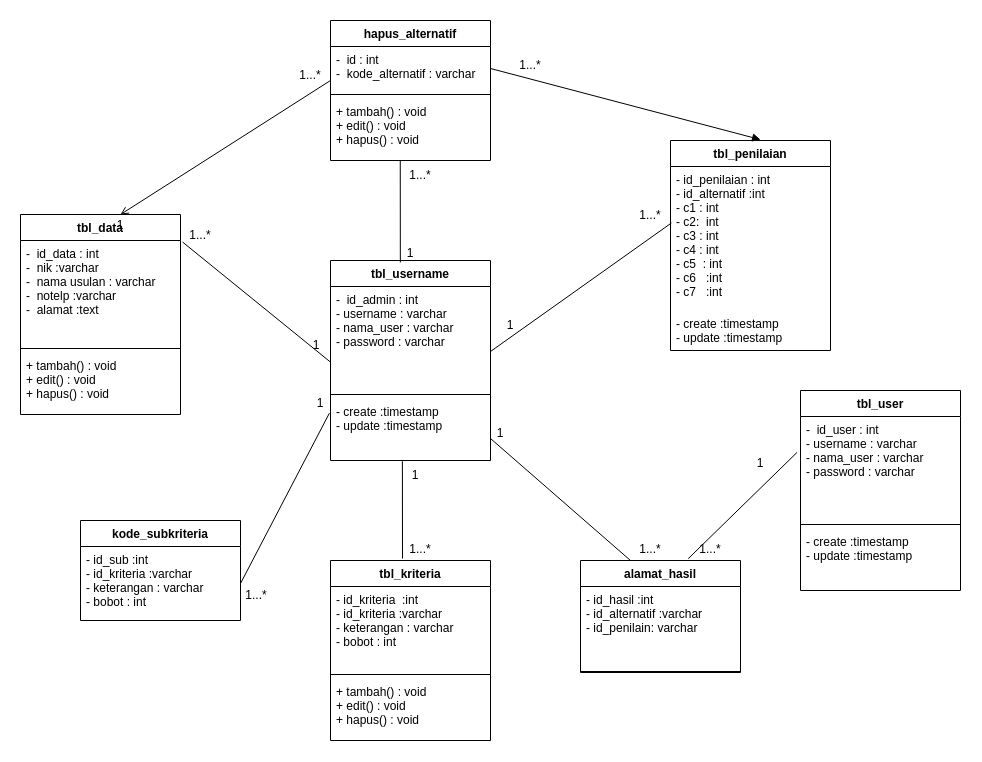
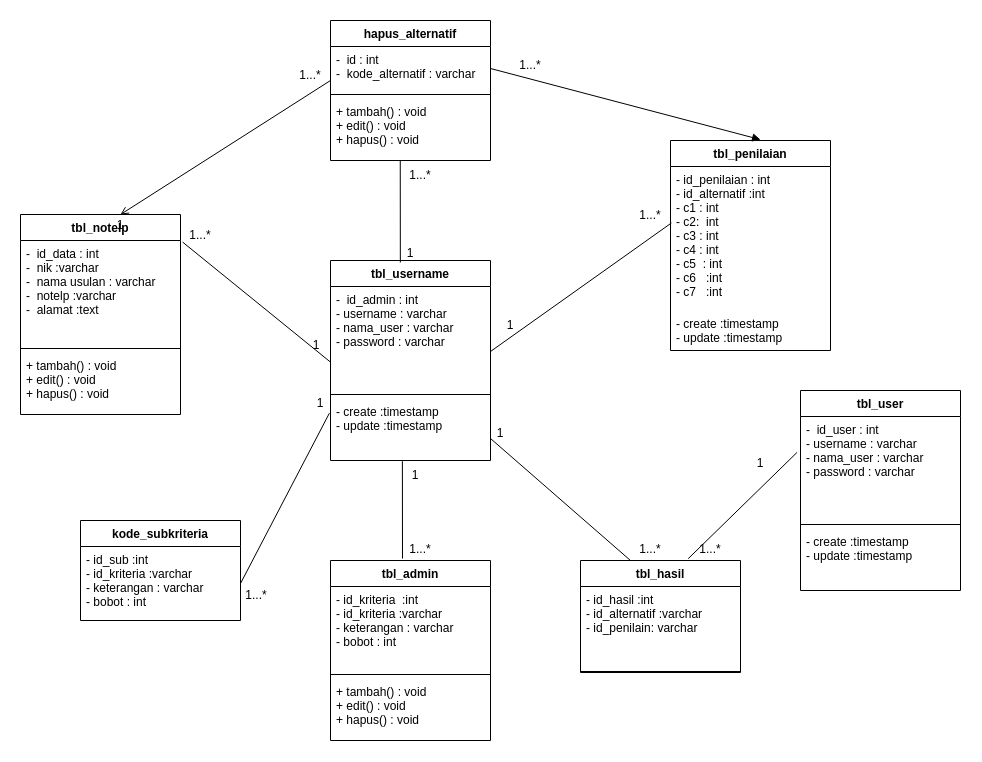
  <mxCell id="0" />
  <mxCell id="1" parent="0" />
  <mxCell id="2" value="tbl_username" style="swimlane;fontStyle=1;align=center;verticalAlign=top;childLayout=stackLayout;horizontal=1;startSize=26;horizontalStack=0;resizeParent=1;resizeParentMax=0;resizeLast=0;collapsible=1;marginBottom=0;" vertex="1" parent="1"><mxGeometry x="330" y="260" width="160" height="200" as="geometry" /></mxCell>
  <mxCell id="3" value="-  id_admin : int&#10;- username : varchar&#10;- nama_user : varchar&#10;- password : varchar" style="text;strokeColor=none;fillColor=none;align=left;verticalAlign=top;spacingLeft=4;spacingRight=4;overflow=hidden;rotatable=0;points=[[0,0.5],[1,0.5]];portConstraint=eastwest;" vertex="1" parent="2"><mxGeometry y="26" width="160" height="104" as="geometry" /></mxCell>
  <mxCell id="4" value="" style="line;strokeWidth=1;fillColor=none;align=left;verticalAlign=middle;spacingTop=-1;spacingLeft=3;spacingRight=3;rotatable=0;labelPosition=right;points=[];portConstraint=eastwest;strokeColor=inherit;" vertex="1" parent="2"><mxGeometry y="130" width="160" height="8" as="geometry" /></mxCell>
  <mxCell id="5" value="- create :timestamp&#10;- update :timestamp" style="text;strokeColor=none;fillColor=none;align=left;verticalAlign=top;spacingLeft=4;spacingRight=4;overflow=hidden;rotatable=0;points=[[0,0.5],[1,0.5]];portConstraint=eastwest;" vertex="1" parent="2"><mxGeometry y="138" width="160" height="62" as="geometry" /></mxCell>
  <mxCell id="6" value="hapus_alternatif" style="swimlane;fontStyle=1;align=center;verticalAlign=top;childLayout=stackLayout;horizontal=1;startSize=26;horizontalStack=0;resizeParent=1;resizeParentMax=0;resizeLast=0;collapsible=1;marginBottom=0;" vertex="1" parent="1"><mxGeometry x="330" y="20" width="160" height="140" as="geometry" /></mxCell>
  <mxCell id="7" value="-  id : int&#10;-  kode_alternatif : varchar" style="text;strokeColor=none;fillColor=none;align=left;verticalAlign=top;spacingLeft=4;spacingRight=4;overflow=hidden;rotatable=0;points=[[0,0.5],[1,0.5]];portConstraint=eastwest;" vertex="1" parent="6"><mxGeometry y="26" width="160" height="44" as="geometry" /></mxCell>
  <mxCell id="8" value="" style="line;strokeWidth=1;fillColor=none;align=left;verticalAlign=middle;spacingTop=-1;spacingLeft=3;spacingRight=3;rotatable=0;labelPosition=right;points=[];portConstraint=eastwest;strokeColor=inherit;" vertex="1" parent="6"><mxGeometry y="70" width="160" height="8" as="geometry" /></mxCell>
  <mxCell id="9" value="+ tambah() : void&#10;+ edit() : void&#10;+ hapus() : void" style="text;strokeColor=none;fillColor=none;align=left;verticalAlign=top;spacingLeft=4;spacingRight=4;overflow=hidden;rotatable=0;points=[[0,0.5],[1,0.5]];portConstraint=eastwest;" vertex="1" parent="6"><mxGeometry y="78" width="160" height="62" as="geometry" /></mxCell>
  <mxCell id="10" value="kode_subkriteria" style="swimlane;fontStyle=1;align=center;verticalAlign=top;childLayout=stackLayout;horizontal=1;startSize=26;horizontalStack=0;resizeParent=1;resizeParentMax=0;resizeLast=0;collapsible=1;marginBottom=0;" vertex="1" parent="1"><mxGeometry x="80" y="520" width="160" height="100" as="geometry" /></mxCell>
  <mxCell id="11" value="- id_sub :int&#10;- id_kriteria :varchar&#10;- keterangan : varchar&#10;- bobot : int" style="text;strokeColor=none;fillColor=none;align=left;verticalAlign=top;spacingLeft=4;spacingRight=4;overflow=hidden;rotatable=0;points=[[0,0.5],[1,0.5]];portConstraint=eastwest;" vertex="1" parent="10"><mxGeometry y="26" width="160" height="74" as="geometry" /></mxCell>
  <mxCell id="12" value="" style="line;strokeWidth=1;fillColor=none;align=left;verticalAlign=middle;spacingTop=-1;spacingLeft=3;spacingRight=3;rotatable=0;labelPosition=right;points=[];portConstraint=eastwest;strokeColor=inherit;" vertex="1" parent="10"><mxGeometry y="100" width="160" as="geometry" /></mxCell>
- <mxCell id="13" value="tbl_data" style="swimlane;fontStyle=1;align=center;verticalAlign=top;childLayout=stackLayout;horizontal=1;startSize=26;horizontalStack=0;resizeParent=1;resizeParentMax=0;resizeLast=0;collapsible=1;marginBottom=0;" vertex="1" parent="1"><mxGeometry x="20" y="214" width="160" height="200" as="geometry" /></mxCell>
+ <mxCell id="13" value="tbl_notelp" style="swimlane;fontStyle=1;align=center;verticalAlign=top;childLayout=stackLayout;horizontal=1;startSize=26;horizontalStack=0;resizeParent=1;resizeParentMax=0;resizeLast=0;collapsible=1;marginBottom=0;" vertex="1" parent="1"><mxGeometry x="20" y="214" width="160" height="200" as="geometry" /></mxCell>
  <mxCell id="14" value="-  id_data : int&#10;-  nik :varchar&#10;-  nama usulan : varchar&#10;-  notelp :varchar&#10;-  alamat :text " style="text;strokeColor=none;fillColor=none;align=left;verticalAlign=top;spacingLeft=4;spacingRight=4;overflow=hidden;rotatable=0;points=[[0,0.5],[1,0.5]];portConstraint=eastwest;" vertex="1" parent="13"><mxGeometry y="26" width="160" height="104" as="geometry" /></mxCell>
  <mxCell id="15" value="" style="line;strokeWidth=1;fillColor=none;align=left;verticalAlign=middle;spacingTop=-1;spacingLeft=3;spacingRight=3;rotatable=0;labelPosition=right;points=[];portConstraint=eastwest;strokeColor=inherit;" vertex="1" parent="13"><mxGeometry y="130" width="160" height="8" as="geometry" /></mxCell>
  <mxCell id="16" value="+ tambah() : void&#10;+ edit() : void&#10;+ hapus() : void" style="text;strokeColor=none;fillColor=none;align=left;verticalAlign=top;spacingLeft=4;spacingRight=4;overflow=hidden;rotatable=0;points=[[0,0.5],[1,0.5]];portConstraint=eastwest;" vertex="1" parent="13"><mxGeometry y="138" width="160" height="62" as="geometry" /></mxCell>
- <mxCell id="17" value="tbl_kriteria" style="swimlane;fontStyle=1;align=center;verticalAlign=top;childLayout=stackLayout;horizontal=1;startSize=26;horizontalStack=0;resizeParent=1;resizeParentMax=0;resizeLast=0;collapsible=1;marginBottom=0;" vertex="1" parent="1"><mxGeometry x="330" y="560" width="160" height="180" as="geometry" /></mxCell>
+ <mxCell id="17" value="tbl_admin" style="swimlane;fontStyle=1;align=center;verticalAlign=top;childLayout=stackLayout;horizontal=1;startSize=26;horizontalStack=0;resizeParent=1;resizeParentMax=0;resizeLast=0;collapsible=1;marginBottom=0;" vertex="1" parent="1"><mxGeometry x="330" y="560" width="160" height="180" as="geometry" /></mxCell>
  <mxCell id="18" value="- id_kriteria  :int&#10;- id_kriteria :varchar&#10;- keterangan : varchar&#10;- bobot : int" style="text;strokeColor=none;fillColor=none;align=left;verticalAlign=top;spacingLeft=4;spacingRight=4;overflow=hidden;rotatable=0;points=[[0,0.5],[1,0.5]];portConstraint=eastwest;" vertex="1" parent="17"><mxGeometry y="26" width="160" height="84" as="geometry" /></mxCell>
  <mxCell id="19" value="" style="line;strokeWidth=1;fillColor=none;align=left;verticalAlign=middle;spacingTop=-1;spacingLeft=3;spacingRight=3;rotatable=0;labelPosition=right;points=[];portConstraint=eastwest;strokeColor=inherit;" vertex="1" parent="17"><mxGeometry y="110" width="160" height="8" as="geometry" /></mxCell>
  <mxCell id="20" value="+ tambah() : void&#10;+ edit() : void&#10;+ hapus() : void" style="text;strokeColor=none;fillColor=none;align=left;verticalAlign=top;spacingLeft=4;spacingRight=4;overflow=hidden;rotatable=0;points=[[0,0.5],[1,0.5]];portConstraint=eastwest;" vertex="1" parent="17"><mxGeometry y="118" width="160" height="62" as="geometry" /></mxCell>
  <mxCell id="21" value="" style="endArrow=none;html=1;rounded=0;exitX=1;exitY=0.5;exitDx=0;exitDy=0;entryX=-0.007;entryY=0.237;entryDx=0;entryDy=0;entryPerimeter=0;" edge="1" parent="1" source="11" target="5"><mxGeometry width="50" height="50" relative="1" as="geometry"><mxPoint x="400" y="600" as="sourcePoint" /><mxPoint x="320" y="420" as="targetPoint" /></mxGeometry></mxCell>
  <mxCell id="22" value="tbl_penilaian" style="swimlane;fontStyle=1;align=center;verticalAlign=top;childLayout=stackLayout;horizontal=1;startSize=26;horizontalStack=0;resizeParent=1;resizeParentMax=0;resizeLast=0;collapsible=1;marginBottom=0;" vertex="1" parent="1"><mxGeometry x="670" y="140" width="160" height="210" as="geometry" /></mxCell>
  <mxCell id="23" value="- id_penilaian : int&#10;- id_alternatif :int&#10;- c1 : int&#10;- c2:  int&#10;- c3 : int&#10;- c4 : int&#10;- c5  : int&#10;- c6   :int&#10;- c7   :int&#10;&#10;" style="text;strokeColor=none;fillColor=none;align=left;verticalAlign=top;spacingLeft=4;spacingRight=4;overflow=hidden;rotatable=0;points=[[0,0.5],[1,0.5]];portConstraint=eastwest;" vertex="1" parent="22"><mxGeometry y="26" width="160" height="144" as="geometry" /></mxCell>
  <mxCell id="24" value="- create :timestamp&#10;- update :timestamp" style="text;strokeColor=none;fillColor=none;align=left;verticalAlign=top;spacingLeft=4;spacingRight=4;overflow=hidden;rotatable=0;points=[[0,0.5],[1,0.5]];portConstraint=eastwest;" vertex="1" parent="22"><mxGeometry y="170" width="160" height="40" as="geometry" /></mxCell>
- <mxCell id="25" value="alamat_hasil" style="swimlane;fontStyle=1;align=center;verticalAlign=top;childLayout=stackLayout;horizontal=1;startSize=26;horizontalStack=0;resizeParent=1;resizeParentMax=0;resizeLast=0;collapsible=1;marginBottom=0;" vertex="1" parent="1"><mxGeometry x="580" y="560" width="160" height="112" as="geometry" /></mxCell>
+ <mxCell id="25" value="tbl_hasil" style="swimlane;fontStyle=1;align=center;verticalAlign=top;childLayout=stackLayout;horizontal=1;startSize=26;horizontalStack=0;resizeParent=1;resizeParentMax=0;resizeLast=0;collapsible=1;marginBottom=0;" vertex="1" parent="1"><mxGeometry x="580" y="560" width="160" height="112" as="geometry" /></mxCell>
  <mxCell id="26" value="- id_hasil :int&#10;- id_alternatif :varchar&#10;- id_penilain: varchar" style="text;strokeColor=none;fillColor=none;align=left;verticalAlign=top;spacingLeft=4;spacingRight=4;overflow=hidden;rotatable=0;points=[[0,0.5],[1,0.5]];portConstraint=eastwest;" vertex="1" parent="25"><mxGeometry y="26" width="160" height="84" as="geometry" /></mxCell>
  <mxCell id="27" value="" style="line;strokeWidth=1;fillColor=none;align=left;verticalAlign=middle;spacingTop=-1;spacingLeft=3;spacingRight=3;rotatable=0;labelPosition=right;points=[];portConstraint=eastwest;strokeColor=inherit;" vertex="1" parent="25"><mxGeometry y="110" width="160" height="2" as="geometry" /></mxCell>
  <mxCell id="28" value="" style="endArrow=open;html=1;rounded=0;entryX=0.625;entryY=0;entryDx=0;entryDy=0;entryPerimeter=0;exitX=0;exitY=0.773;exitDx=0;exitDy=0;exitPerimeter=0;" edge="1" parent="1" source="7" target="13"><mxGeometry width="50" height="50" relative="1" as="geometry"><mxPoint x="320" y="90" as="sourcePoint" /><mxPoint x="137.778" y="230" as="targetPoint" /></mxGeometry></mxCell>
  <mxCell id="29" value="" style="endArrow=block;html=1;rounded=0;exitX=1;exitY=0.5;exitDx=0;exitDy=0;entryX=0.563;entryY=-0.004;entryDx=0;entryDy=0;entryPerimeter=0;" edge="1" parent="1" source="7" target="22"><mxGeometry width="50" height="50" relative="1" as="geometry"><mxPoint x="480" y="70" as="sourcePoint" /><mxPoint x="650" y="290" as="targetPoint" /></mxGeometry></mxCell>
  <mxCell id="30" value="1" style="text;html=1;strokeColor=none;fillColor=none;align=center;verticalAlign=middle;whiteSpace=wrap;rounded=0;" vertex="1" parent="1"><mxGeometry x="90" y="210" width="60" height="30" as="geometry" /></mxCell>
  <mxCell id="31" value="1...*" style="text;html=1;strokeColor=none;fillColor=none;align=center;verticalAlign=middle;whiteSpace=wrap;rounded=0;" vertex="1" parent="1"><mxGeometry x="280" y="60" width="60" height="30" as="geometry" /></mxCell>
  <mxCell id="32" value="1...*" style="text;html=1;strokeColor=none;fillColor=none;align=center;verticalAlign=middle;whiteSpace=wrap;rounded=0;" vertex="1" parent="1"><mxGeometry x="500" y="50" width="60" height="30" as="geometry" /></mxCell>
  <mxCell id="33" value="1" style="text;html=1;strokeColor=none;fillColor=none;align=center;verticalAlign=middle;whiteSpace=wrap;rounded=0;" vertex="1" parent="1"><mxGeometry x="480" y="310" width="60" height="30" as="geometry" /></mxCell>
  <mxCell id="34" value="1" style="text;html=1;strokeColor=none;fillColor=none;align=center;verticalAlign=middle;whiteSpace=wrap;rounded=0;" vertex="1" parent="1"><mxGeometry x="290" y="388" width="60" height="30" as="geometry" /></mxCell>
  <mxCell id="35" value="1...*" style="text;html=1;strokeColor=none;fillColor=none;align=center;verticalAlign=middle;whiteSpace=wrap;rounded=0;" vertex="1" parent="1"><mxGeometry x="226" y="580" width="60" height="30" as="geometry" /></mxCell>
  <mxCell id="36" value="" style="endArrow=none;html=1;rounded=0;entryX=0.486;entryY=1.061;entryDx=0;entryDy=0;entryPerimeter=0;exitX=0.549;exitY=-0.02;exitDx=0;exitDy=0;exitPerimeter=0;" edge="1" parent="1"><mxGeometry width="50" height="50" relative="1" as="geometry"><mxPoint x="399.84" y="262" as="sourcePoint" /><mxPoint x="399.76" y="159.782" as="targetPoint" /></mxGeometry></mxCell>
  <mxCell id="37" value="" style="endArrow=none;html=1;rounded=0;entryX=0.493;entryY=1.043;entryDx=0;entryDy=0;entryPerimeter=0;" edge="1" parent="1"><mxGeometry width="50" height="50" relative="1" as="geometry"><mxPoint x="402" y="558" as="sourcePoint" /><mxPoint x="401.88" y="460.666" as="targetPoint" /></mxGeometry></mxCell>
  <mxCell id="38" value="" style="endArrow=none;html=1;rounded=0;entryX=0.006;entryY=0.392;entryDx=0;entryDy=0;entryPerimeter=0;exitX=1;exitY=0.5;exitDx=0;exitDy=0;" edge="1" parent="1" target="23"><mxGeometry width="50" height="50" relative="1" as="geometry"><mxPoint x="490" y="351" as="sourcePoint" /><mxPoint x="571.12" y="351.256" as="targetPoint" /></mxGeometry></mxCell>
  <mxCell id="39" value="" style="endArrow=none;html=1;rounded=0;entryX=0;entryY=0.727;entryDx=0;entryDy=0;entryPerimeter=0;exitX=1.013;exitY=0.015;exitDx=0;exitDy=0;exitPerimeter=0;" edge="1" parent="1" source="14" target="3"><mxGeometry width="50" height="50" relative="1" as="geometry"><mxPoint x="190" y="362" as="sourcePoint" /><mxPoint x="460" y="390" as="targetPoint" /></mxGeometry></mxCell>
  <mxCell id="40" value="1...*" style="text;html=1;strokeColor=none;fillColor=none;align=center;verticalAlign=middle;whiteSpace=wrap;rounded=0;" vertex="1" parent="1"><mxGeometry x="170" y="220" width="60" height="30" as="geometry" /></mxCell>
  <mxCell id="41" value="1...*" style="text;html=1;strokeColor=none;fillColor=none;align=center;verticalAlign=middle;whiteSpace=wrap;rounded=0;" vertex="1" parent="1"><mxGeometry x="620" y="200" width="60" height="30" as="geometry" /></mxCell>
  <mxCell id="42" value="1...*" style="text;html=1;strokeColor=none;fillColor=none;align=center;verticalAlign=middle;whiteSpace=wrap;rounded=0;" vertex="1" parent="1"><mxGeometry x="390" y="534" width="60" height="30" as="geometry" /></mxCell>
  <mxCell id="43" value="1...*" style="text;html=1;strokeColor=none;fillColor=none;align=center;verticalAlign=middle;whiteSpace=wrap;rounded=0;" vertex="1" parent="1"><mxGeometry x="390" y="160" width="60" height="30" as="geometry" /></mxCell>
  <mxCell id="44" value="1" style="text;html=1;strokeColor=none;fillColor=none;align=center;verticalAlign=middle;whiteSpace=wrap;rounded=0;" vertex="1" parent="1"><mxGeometry x="380" y="238" width="60" height="30" as="geometry" /></mxCell>
  <mxCell id="45" value="1" style="text;html=1;strokeColor=none;fillColor=none;align=center;verticalAlign=middle;whiteSpace=wrap;rounded=0;" vertex="1" parent="1"><mxGeometry x="286" y="330" width="60" height="30" as="geometry" /></mxCell>
  <mxCell id="46" value="1" style="text;html=1;strokeColor=none;fillColor=none;align=center;verticalAlign=middle;whiteSpace=wrap;rounded=0;" vertex="1" parent="1"><mxGeometry x="470" y="418" width="60" height="30" as="geometry" /></mxCell>
  <mxCell id="47" value="" style="endArrow=none;html=1;rounded=0;exitX=1;exitY=0.5;exitDx=0;exitDy=0;entryX=0;entryY=1;entryDx=0;entryDy=0;" edge="1" parent="1"><mxGeometry width="50" height="50" relative="1" as="geometry"><mxPoint x="490" y="438" as="sourcePoint" /><mxPoint x="630" y="560" as="targetPoint" /></mxGeometry></mxCell>
  <mxCell id="48" value="&lt;span style=&quot;color: rgba(0, 0, 0, 0); font-family: monospace; font-size: 0px; text-align: start;&quot;&gt;%3CmxGraphModel%3E%3Croot%3E%3CmxCell%20id%3D%220%22%2F%3E%3CmxCell%20id%3D%221%22%20parent%3D%220%22%2F%3E%3CmxCell%20id%3D%222%22%20value%3D%22%2B%20tambah()%20%3A%20void%26%2310%3B%2B%20edit()%20%3A%20void%26%2310%3B%2B%20hapus()%20%3A%20void%22%20style%3D%22text%3BstrokeColor%3Dnone%3BfillColor%3Dnone%3Balign%3Dleft%3BverticalAlign%3Dtop%3BspacingLeft%3D4%3BspacingRight%3D4%3Boverflow%3Dhidden%3Brotatable%3D0%3Bpoints%3D%5B%5B0%2C0.5%5D%2C%5B1%2C0.5%5D%5D%3BportConstraint%3Deastwest%3B%22%20vertex%3D%221%22%20parent%3D%221%22%3E%3CmxGeometry%20x%3D%2220%22%20y%3D%22378%22%20width%3D%22160%22%20height%3D%2262%22%20as%3D%22geometry%22%2F%3E%3C%2FmxCell%3E%3C%2Froot%3E%3C%2FmxGraphModel%3E&lt;/span&gt;" style="text;html=1;align=center;verticalAlign=middle;resizable=0;points=[];autosize=1;strokeColor=none;fillColor=none;" vertex="1" parent="1"><mxGeometry x="100" y="675" width="20" height="30" as="geometry" /></mxCell>
  <mxCell id="49" value="1...*" style="text;html=1;strokeColor=none;fillColor=none;align=center;verticalAlign=middle;whiteSpace=wrap;rounded=0;" vertex="1" parent="1"><mxGeometry x="620" y="534" width="60" height="30" as="geometry" /></mxCell>
  <mxCell id="50" value="1" style="text;html=1;strokeColor=none;fillColor=none;align=center;verticalAlign=middle;whiteSpace=wrap;rounded=0;" vertex="1" parent="1"><mxGeometry x="400" y="460" width="30" height="30" as="geometry" /></mxCell>
  <mxCell id="51" value="tbl_user" style="swimlane;fontStyle=1;align=center;verticalAlign=top;childLayout=stackLayout;horizontal=1;startSize=26;horizontalStack=0;resizeParent=1;resizeParentMax=0;resizeLast=0;collapsible=1;marginBottom=0;" vertex="1" parent="1"><mxGeometry x="800" y="390" width="160" height="200" as="geometry" /></mxCell>
  <mxCell id="52" value="-  id_user : int&#10;- username : varchar&#10;- nama_user : varchar&#10;- password : varchar" style="text;strokeColor=none;fillColor=none;align=left;verticalAlign=top;spacingLeft=4;spacingRight=4;overflow=hidden;rotatable=0;points=[[0,0.5],[1,0.5]];portConstraint=eastwest;" vertex="1" parent="51"><mxGeometry y="26" width="160" height="104" as="geometry" /></mxCell>
  <mxCell id="53" value="" style="line;strokeWidth=1;fillColor=none;align=left;verticalAlign=middle;spacingTop=-1;spacingLeft=3;spacingRight=3;rotatable=0;labelPosition=right;points=[];portConstraint=eastwest;strokeColor=inherit;" vertex="1" parent="51"><mxGeometry y="130" width="160" height="8" as="geometry" /></mxCell>
  <mxCell id="54" value="- create :timestamp&#10;- update :timestamp" style="text;strokeColor=none;fillColor=none;align=left;verticalAlign=top;spacingLeft=4;spacingRight=4;overflow=hidden;rotatable=0;points=[[0,0.5],[1,0.5]];portConstraint=eastwest;" vertex="1" parent="51"><mxGeometry y="138" width="160" height="62" as="geometry" /></mxCell>
  <mxCell id="55" value="" style="endArrow=none;html=1;rounded=0;exitX=0.673;exitY=-0.016;exitDx=0;exitDy=0;entryX=-0.022;entryY=0.346;entryDx=0;entryDy=0;entryPerimeter=0;exitPerimeter=0;" edge="1" parent="1" source="25" target="52"><mxGeometry width="50" height="50" relative="1" as="geometry"><mxPoint x="706" y="593" as="sourcePoint" /><mxPoint x="794.88" y="422.694" as="targetPoint" /></mxGeometry></mxCell>
  <mxCell id="56" value="1" style="text;html=1;strokeColor=none;fillColor=none;align=center;verticalAlign=middle;whiteSpace=wrap;rounded=0;" vertex="1" parent="1"><mxGeometry x="730" y="448" width="60" height="30" as="geometry" /></mxCell>
  <mxCell id="57" value="1...*" style="text;html=1;strokeColor=none;fillColor=none;align=center;verticalAlign=middle;whiteSpace=wrap;rounded=0;" vertex="1" parent="1"><mxGeometry x="680" y="534" width="60" height="30" as="geometry" /></mxCell>
